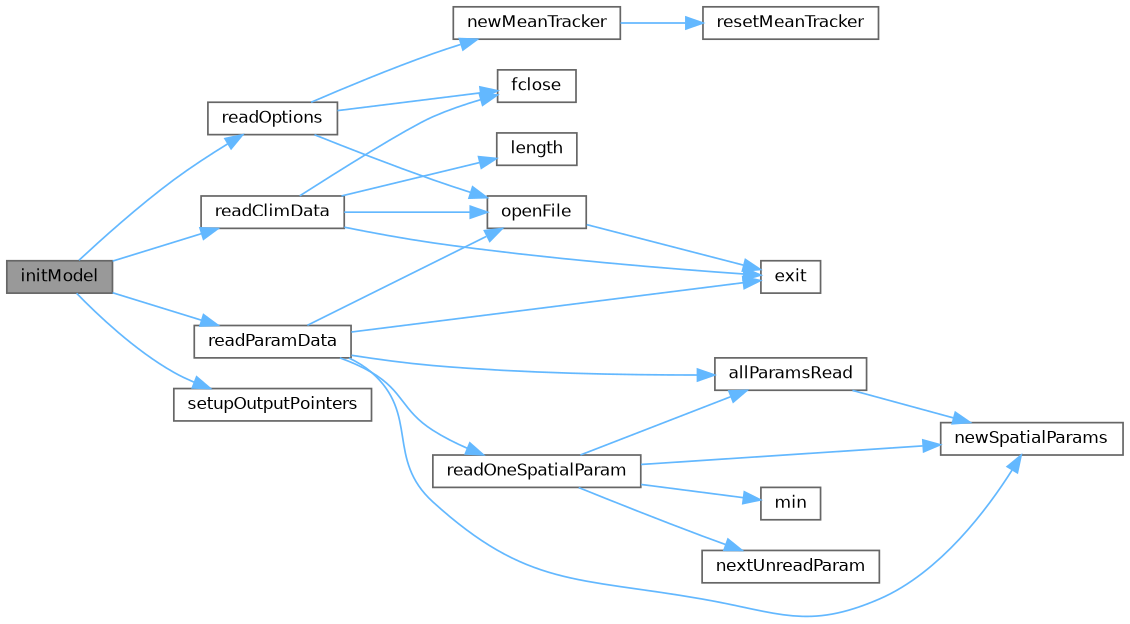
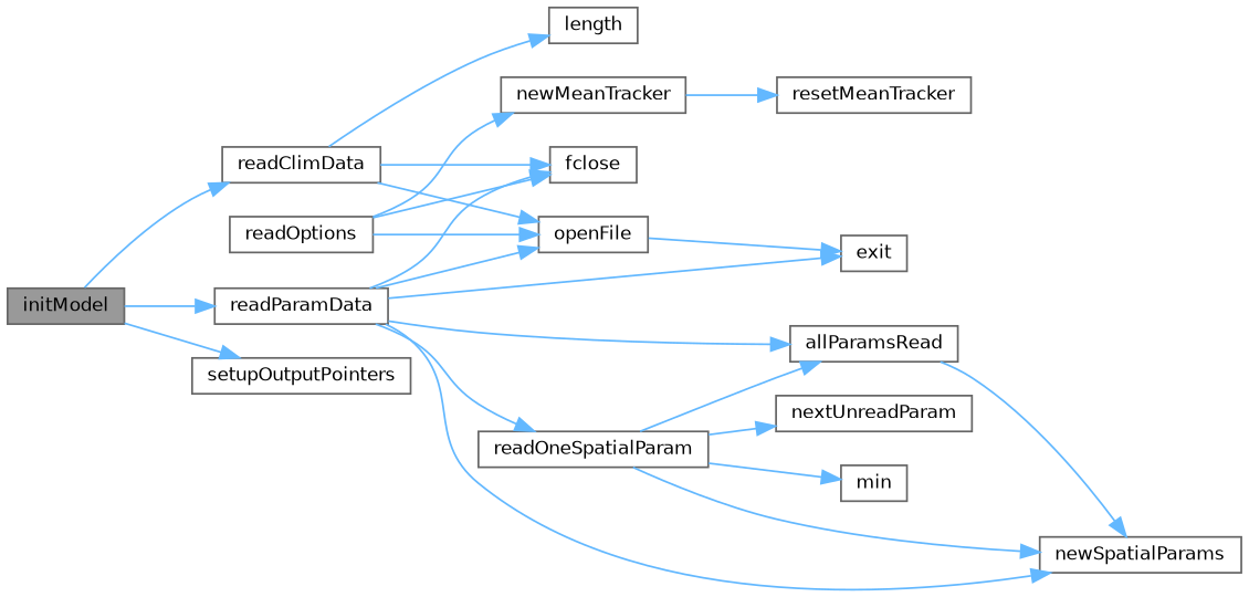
  digraph {
    rankdir=LR
    node [color=grey40 fillcolor=white fontname=Helvetica fontsize=10 shape=box style=filled]
    edge [color=steelblue1 fontname=Helvetica fontsize=10 labelfontname=Helvetica labelfontsize=10 style=solid]
    n1 [color=gray40 fillcolor=grey60 fontcolor=black height=0.2 label=initModel width=0.4]
    n2 [height=0.2 label=readClimData width=0.4]
    n3 [height=0.2 label=readOptions width=0.4]
    n4 [height=0.2 label=readParamData width=0.4]
    n5 [height=0.2 label=setupOutputPointers width=0.4]
    n6 [height=0.2 label=newMeanTracker width=0.4]
    n7 [height=0.2 label=resetMeanTracker width=0.4]
    n8 [height=0.2 label=exit width=0.4]
    n9 [height=0.2 label=fclose width=0.4]
    n10 [height=0.2 label=length width=0.4]
    n11 [height=0.2 label=openFile width=0.4]
    n12 [height=0.2 label=allParamsRead width=0.4]
    n13 [height=0.2 label=newSpatialParams width=0.4]
    n14 [height=0.2 label=readOneSpatialParam width=0.4]
    n15 [height=0.2 label=nextUnreadParam width=0.4]
    n16 [height=0.2 label=min width=0.4]
    n1 -> n2
-   n1 -> n3
    n1 -> n4
    n1 -> n5
-   n2 -> n8
    n2 -> n9
    n2 -> n10
    n2 -> n11
    n3 -> n6
    n3 -> n9
    n3 -> n11
    n4 -> n8
+   n4 -> n9
    n4 -> n11
    n4 -> n12
    n4 -> n13
    n4 -> n14
    n6 -> n7
    n11 -> n8
    n12 -> n13
    n14 -> n12
    n14 -> n13
    n14 -> n15
    n14 -> n16
  }
